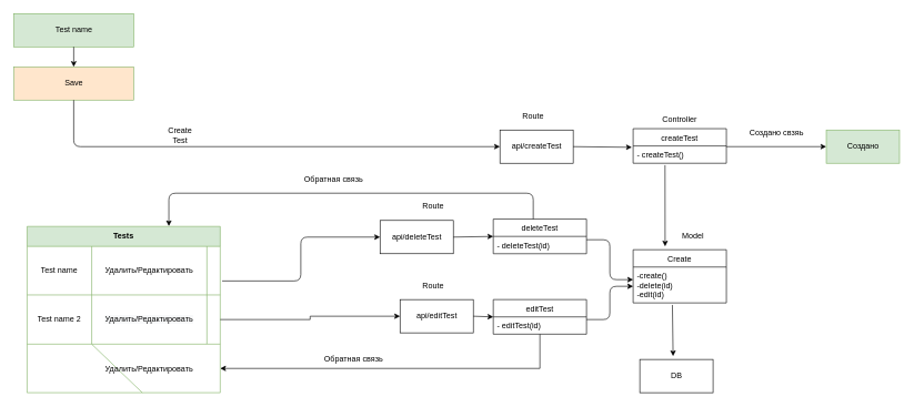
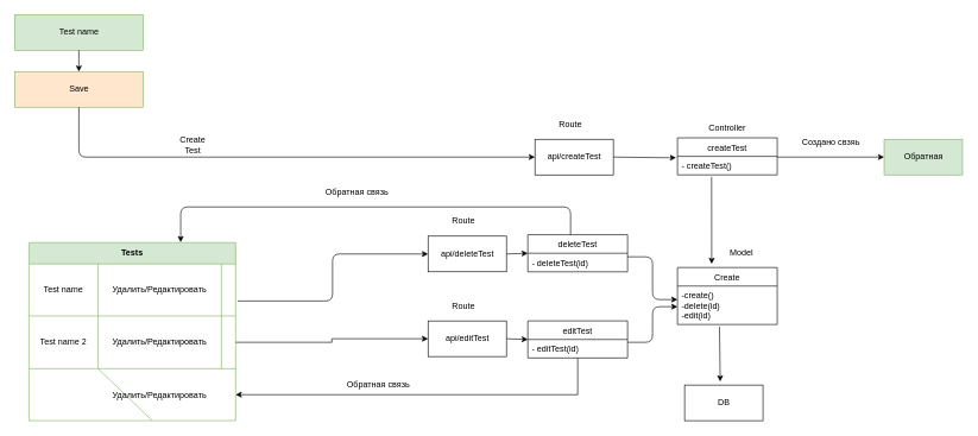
  <mxCell id="0" />
  <mxCell id="1" parent="0" />
  <mxCell id="2" value="Test name" style="html=1;fillColor=#d5e8d4;strokeColor=#82b366;" vertex="1" parent="1"><mxGeometry x="20" y="20" width="180" height="50" as="geometry" /></mxCell>
  <mxCell id="3" value="Save" style="html=1;fillColor=#ffe6cc;strokeColor=#82b366;" vertex="1" parent="1"><mxGeometry x="20" y="100" width="180" height="50" as="geometry" /></mxCell>
  <mxCell id="4" value="" style="endArrow=classic;html=1;exitX=0.5;exitY=1;exitDx=0;exitDy=0;" edge="1" parent="1" source="2" target="3"><mxGeometry width="50" height="50" relative="1" as="geometry"><mxPoint x="320" y="140" as="sourcePoint" /><mxPoint x="370" y="90" as="targetPoint" /></mxGeometry></mxCell>
  <mxCell id="5" value="" style="endArrow=classic;html=1;exitX=0.5;exitY=1;exitDx=0;exitDy=0;entryX=0;entryY=0.5;entryDx=0;entryDy=0;" edge="1" parent="1" source="3" target="7"><mxGeometry width="50" height="50" relative="1" as="geometry"><mxPoint x="320" y="140" as="sourcePoint" /><mxPoint x="280" y="230" as="targetPoint" /><Array as="points"><mxPoint x="110" y="220" /></Array></mxGeometry></mxCell>
  <mxCell id="6" value="Create Test" style="text;html=1;strokeColor=none;fillColor=none;align=center;verticalAlign=middle;whiteSpace=wrap;rounded=0;" vertex="1" parent="1"><mxGeometry x="250" y="193" width="40" height="20" as="geometry" /></mxCell>
  <mxCell id="7" value="api/createTest" style="html=1;" vertex="1" parent="1"><mxGeometry x="750" y="195" width="110" height="50" as="geometry" /></mxCell>
  <mxCell id="8" value="Route" style="text;html=1;strokeColor=none;fillColor=none;align=center;verticalAlign=middle;whiteSpace=wrap;rounded=0;" vertex="1" parent="1"><mxGeometry x="780" y="165" width="40" height="20" as="geometry" /></mxCell>
  <mxCell id="9" value="createTest" style="swimlane;fontStyle=0;childLayout=stackLayout;horizontal=1;startSize=26;fillColor=none;horizontalStack=0;resizeParent=1;resizeParentMax=0;resizeLast=0;collapsible=1;marginBottom=0;" vertex="1" parent="1"><mxGeometry x="950" y="193" width="140" height="52" as="geometry" /></mxCell>
  <mxCell id="10" value="- createTest()" style="text;strokeColor=none;fillColor=none;align=left;verticalAlign=top;spacingLeft=4;spacingRight=4;overflow=hidden;rotatable=0;points=[[0,0.5],[1,0.5]];portConstraint=eastwest;" vertex="1" parent="9"><mxGeometry y="26" width="140" height="26" as="geometry" /></mxCell>
  <mxCell id="11" value="Controller" style="text;html=1;strokeColor=none;fillColor=none;align=center;verticalAlign=middle;whiteSpace=wrap;rounded=0;" vertex="1" parent="1"><mxGeometry x="1000" y="170" width="40" height="20" as="geometry" /></mxCell>
  <mxCell id="12" value="Create" style="swimlane;fontStyle=0;childLayout=stackLayout;horizontal=1;startSize=26;fillColor=none;horizontalStack=0;resizeParent=1;resizeParentMax=0;resizeLast=0;collapsible=1;marginBottom=0;" vertex="1" parent="1"><mxGeometry x="950" y="375" width="140" height="80" as="geometry" /></mxCell>
  <mxCell id="13" value="-create()&#10;-delete(id)&#10;-edit(id)" style="text;strokeColor=none;fillColor=none;align=left;verticalAlign=top;spacingLeft=4;spacingRight=4;overflow=hidden;rotatable=0;points=[[0,0.5],[1,0.5]];portConstraint=eastwest;" vertex="1" parent="12"><mxGeometry y="26" width="140" height="54" as="geometry" /></mxCell>
  <mxCell id="14" value="Model" style="text;html=1;strokeColor=none;fillColor=none;align=center;verticalAlign=middle;whiteSpace=wrap;rounded=0;" vertex="1" parent="1"><mxGeometry x="1020" y="345" width="40" height="20" as="geometry" /></mxCell>
  <mxCell id="15" value="" style="endArrow=classic;html=1;exitX=1;exitY=0.5;exitDx=0;exitDy=0;entryX=-0.014;entryY=0.077;entryDx=0;entryDy=0;entryPerimeter=0;" edge="1" parent="1" target="10"><mxGeometry width="50" height="50" relative="1" as="geometry"><mxPoint x="860" y="220" as="sourcePoint" /><mxPoint x="960" y="265" as="targetPoint" /></mxGeometry></mxCell>
  <mxCell id="16" value="DB" style="html=1;" vertex="1" parent="1"><mxGeometry x="960" y="540" width="110" height="50" as="geometry" /></mxCell>
  <mxCell id="17" value="" style="endArrow=classic;html=1;exitX=0.421;exitY=1.056;exitDx=0;exitDy=0;exitPerimeter=0;" edge="1" parent="1" source="13"><mxGeometry width="50" height="50" relative="1" as="geometry"><mxPoint x="980" y="525" as="sourcePoint" /><mxPoint x="1010" y="535" as="targetPoint" /></mxGeometry></mxCell>
  <mxCell id="18" value="Tests" style="shape=table;html=1;whiteSpace=wrap;startSize=30;container=1;collapsible=0;childLayout=tableLayout;fontStyle=1;align=center;fillColor=#d5e8d4;strokeColor=#82b366;" vertex="1" parent="1"><mxGeometry x="40" y="340" width="290" height="250" as="geometry" /></mxCell>
  <mxCell id="19" value="" style="shape=partialRectangle;html=1;whiteSpace=wrap;collapsible=0;dropTarget=0;pointerEvents=0;fillColor=none;top=0;left=0;bottom=0;right=0;points=[[0,0.5],[1,0.5]];portConstraint=eastwest;" vertex="1" parent="18"><mxGeometry y="30" width="290" height="73" as="geometry" /></mxCell>
  <mxCell id="20" value="Test name" style="shape=partialRectangle;html=1;whiteSpace=wrap;connectable=0;fillColor=none;top=0;left=0;bottom=0;right=0;overflow=hidden;" vertex="1" parent="19"><mxGeometry width="97" height="73" as="geometry" /></mxCell>
  <mxCell id="21" value="Удалить/Редактировать" style="shape=partialRectangle;html=1;whiteSpace=wrap;connectable=0;fillColor=none;top=0;left=0;bottom=0;right=0;overflow=hidden;" vertex="1" parent="19"><mxGeometry x="97" width="173" height="73" as="geometry" /></mxCell>
  <mxCell id="22" value="" style="shape=partialRectangle;html=1;whiteSpace=wrap;connectable=0;fillColor=none;top=0;left=0;bottom=0;right=0;overflow=hidden;" vertex="1" parent="19"><mxGeometry x="270" width="20" height="73" as="geometry" /></mxCell>
  <mxCell id="23" value="" style="shape=partialRectangle;html=1;whiteSpace=wrap;collapsible=0;dropTarget=0;pointerEvents=0;fillColor=none;top=0;left=0;bottom=0;right=0;points=[[0,0.5],[1,0.5]];portConstraint=eastwest;" vertex="1" parent="18"><mxGeometry y="103" width="290" height="74" as="geometry" /></mxCell>
  <mxCell id="24" value="Test name 2" style="shape=partialRectangle;html=1;whiteSpace=wrap;connectable=0;fillColor=none;top=0;left=0;bottom=0;right=0;overflow=hidden;" vertex="1" parent="23"><mxGeometry width="97" height="74" as="geometry" /></mxCell>
  <mxCell id="25" value="&lt;meta charset=&quot;utf-8&quot;&gt;&lt;span style=&quot;color: rgb(0, 0, 0); font-family: helvetica; font-size: 12px; font-style: normal; font-weight: 400; letter-spacing: normal; text-align: center; text-indent: 0px; text-transform: none; word-spacing: 0px; background-color: rgb(248, 249, 250); display: inline; float: none;&quot;&gt;Удалить/Редактировать&lt;/span&gt;" style="shape=partialRectangle;html=1;whiteSpace=wrap;connectable=0;fillColor=none;top=0;left=0;bottom=0;right=0;overflow=hidden;" vertex="1" parent="23"><mxGeometry x="97" width="173" height="74" as="geometry" /></mxCell>
  <mxCell id="26" value="" style="shape=partialRectangle;html=1;whiteSpace=wrap;connectable=0;fillColor=none;top=0;left=0;bottom=0;right=0;overflow=hidden;" vertex="1" parent="23"><mxGeometry x="270" width="20" height="74" as="geometry" /></mxCell>
  <mxCell id="27" value="" style="shape=partialRectangle;html=1;whiteSpace=wrap;collapsible=0;dropTarget=0;pointerEvents=0;fillColor=none;top=0;left=0;bottom=0;right=0;points=[[0,0.5],[1,0.5]];portConstraint=eastwest;" vertex="1" parent="18"><mxGeometry y="177" width="290" height="73" as="geometry" /></mxCell>
  <mxCell id="28" value="&lt;span style=&quot;font-family: &amp;#34;helvetica&amp;#34;&quot;&gt;Удалить/Редактировать&lt;/span&gt;" style="shape=partialRectangle;html=1;whiteSpace=wrap;connectable=0;fillColor=none;top=0;left=0;bottom=0;right=0;overflow=hidden;" vertex="1" parent="27"><mxGeometry x="97" width="173" height="73" as="geometry" /></mxCell>
  <mxCell id="29" value="" style="shape=partialRectangle;html=1;whiteSpace=wrap;connectable=0;fillColor=none;top=0;left=0;bottom=0;right=0;overflow=hidden;" vertex="1" parent="27"><mxGeometry x="270" width="20" height="73" as="geometry" /></mxCell>
- <mxCell id="30" value="api/deleteTest" style="html=1;" vertex="1" parent="1"><mxGeometry x="570" y="331" width="110" height="50" as="geometry" /></mxCell>
+ <mxCell id="30" value="api/deleteTest" style="html=1;" vertex="1" parent="1"><mxGeometry x="600" y="331" width="110" height="50" as="geometry" /></mxCell>
  <mxCell id="31" value="Route" style="text;html=1;strokeColor=none;fillColor=none;align=center;verticalAlign=middle;whiteSpace=wrap;rounded=0;" vertex="1" parent="1"><mxGeometry x="630" y="300" width="40" height="20" as="geometry" /></mxCell>
  <mxCell id="32" value="deleteTest" style="swimlane;fontStyle=0;childLayout=stackLayout;horizontal=1;startSize=26;fillColor=none;horizontalStack=0;resizeParent=1;resizeParentMax=0;resizeLast=0;collapsible=1;marginBottom=0;" vertex="1" parent="1"><mxGeometry x="740" y="329" width="140" height="52" as="geometry" /></mxCell>
  <mxCell id="33" value="- deleteTest(id)" style="text;strokeColor=none;fillColor=none;align=left;verticalAlign=top;spacingLeft=4;spacingRight=4;overflow=hidden;rotatable=0;points=[[0,0.5],[1,0.5]];portConstraint=eastwest;" vertex="1" parent="32"><mxGeometry y="26" width="140" height="26" as="geometry" /></mxCell>
  <mxCell id="34" value="api/editTest" style="html=1;" vertex="1" parent="1"><mxGeometry x="600" y="450" width="110" height="50" as="geometry" /></mxCell>
  <mxCell id="35" style="edgeStyle=orthogonalEdgeStyle;rounded=0;orthogonalLoop=1;jettySize=auto;html=1;" edge="1" parent="1" source="36" target="27"><mxGeometry relative="1" as="geometry" /></mxCell>
  <mxCell id="36" value="editTest" style="swimlane;fontStyle=0;childLayout=stackLayout;horizontal=1;startSize=26;fillColor=none;horizontalStack=0;resizeParent=1;resizeParentMax=0;resizeLast=0;collapsible=1;marginBottom=0;" vertex="1" parent="1"><mxGeometry x="740" y="450" width="140" height="52" as="geometry" /></mxCell>
  <mxCell id="37" value="- editTest(id)" style="text;strokeColor=none;fillColor=none;align=left;verticalAlign=top;spacingLeft=4;spacingRight=4;overflow=hidden;rotatable=0;points=[[0,0.5],[1,0.5]];portConstraint=eastwest;" vertex="1" parent="36"><mxGeometry y="26" width="140" height="26" as="geometry" /></mxCell>
  <mxCell id="38" value="" style="endArrow=classic;html=1;entryX=0;entryY=0.5;entryDx=0;entryDy=0;exitX=1;exitY=0.5;exitDx=0;exitDy=0;" edge="1" parent="1" source="34" target="36"><mxGeometry width="50" height="50" relative="1" as="geometry"><mxPoint x="660" y="490" as="sourcePoint" /><mxPoint x="710" y="440" as="targetPoint" /></mxGeometry></mxCell>
  <mxCell id="39" value="" style="edgeStyle=elbowEdgeStyle;elbow=horizontal;endArrow=classic;html=1;exitX=1.01;exitY=0.712;exitDx=0;exitDy=0;exitPerimeter=0;entryX=0;entryY=0.5;entryDx=0;entryDy=0;" edge="1" parent="1" source="19" target="30"><mxGeometry width="50" height="50" relative="1" as="geometry"><mxPoint x="690" y="420" as="sourcePoint" /><mxPoint x="740" y="370" as="targetPoint" /></mxGeometry></mxCell>
  <mxCell id="40" style="edgeStyle=orthogonalEdgeStyle;rounded=0;orthogonalLoop=1;jettySize=auto;html=1;entryX=0;entryY=0.5;entryDx=0;entryDy=0;" edge="1" parent="1" source="23" target="34"><mxGeometry relative="1" as="geometry" /></mxCell>
  <mxCell id="41" value="" style="endArrow=classic;html=1;exitX=1;exitY=0.5;exitDx=0;exitDy=0;entryX=0;entryY=0.5;entryDx=0;entryDy=0;" edge="1" parent="1" source="30" target="32"><mxGeometry width="50" height="50" relative="1" as="geometry"><mxPoint x="580" y="420" as="sourcePoint" /><mxPoint x="740" y="358" as="targetPoint" /></mxGeometry></mxCell>
  <mxCell id="42" value="Route" style="text;html=1;strokeColor=none;fillColor=none;align=center;verticalAlign=middle;whiteSpace=wrap;rounded=0;" vertex="1" parent="1"><mxGeometry x="630" y="420" width="40" height="20" as="geometry" /></mxCell>
  <mxCell id="43" value="" style="edgeStyle=elbowEdgeStyle;elbow=horizontal;endArrow=classic;html=1;entryX=0;entryY=0.537;entryDx=0;entryDy=0;entryPerimeter=0;" edge="1" parent="1" target="13"><mxGeometry width="50" height="50" relative="1" as="geometry"><mxPoint x="880" y="480" as="sourcePoint" /><mxPoint x="940" y="430" as="targetPoint" /></mxGeometry></mxCell>
  <mxCell id="44" value="" style="edgeStyle=elbowEdgeStyle;elbow=horizontal;endArrow=classic;html=1;entryX=0;entryY=0.352;entryDx=0;entryDy=0;entryPerimeter=0;" edge="1" parent="1" target="13"><mxGeometry width="50" height="50" relative="1" as="geometry"><mxPoint x="880" y="360" as="sourcePoint" /><mxPoint x="930" y="310" as="targetPoint" /></mxGeometry></mxCell>
  <mxCell id="45" value="" style="endArrow=classic;html=1;exitX=0.342;exitY=1.109;exitDx=0;exitDy=0;exitPerimeter=0;" edge="1" parent="1" source="10"><mxGeometry width="50" height="50" relative="1" as="geometry"><mxPoint x="960" y="330" as="sourcePoint" /><mxPoint x="998" y="370" as="targetPoint" /></mxGeometry></mxCell>
  <mxCell id="46" value="" style="endArrow=classic;html=1;entryX=0;entryY=0.5;entryDx=0;entryDy=0;" edge="1" parent="1" target="47"><mxGeometry width="50" height="50" relative="1" as="geometry"><mxPoint x="1090" y="220" as="sourcePoint" /><mxPoint x="1160" y="220" as="targetPoint" /></mxGeometry></mxCell>
- <mxCell id="47" value="Создано" style="html=1;fillColor=#d5e8d4;strokeColor=#82b366;" vertex="1" parent="1"><mxGeometry x="1240" y="195" width="110" height="50" as="geometry" /></mxCell>
+ <mxCell id="47" value="Обратная" style="html=1;fillColor=#d5e8d4;strokeColor=#82b366;" vertex="1" parent="1"><mxGeometry x="1240" y="195" width="110" height="50" as="geometry" /></mxCell>
  <mxCell id="48" value="" style="edgeStyle=elbowEdgeStyle;elbow=vertical;endArrow=classic;html=1;entryX=0.734;entryY=-0.002;entryDx=0;entryDy=0;entryPerimeter=0;" edge="1" parent="1" target="18"><mxGeometry width="50" height="50" relative="1" as="geometry"><mxPoint x="800" y="329" as="sourcePoint" /><mxPoint x="250" y="279" as="targetPoint" /><Array as="points"><mxPoint x="530" y="290" /></Array></mxGeometry></mxCell>
  <mxCell id="49" value="Создано свзяь" style="text;html=1;align=center;verticalAlign=middle;resizable=0;points=[];autosize=1;" vertex="1" parent="1"><mxGeometry x="1110" y="190" width="110" height="20" as="geometry" /></mxCell>
  <mxCell id="50" value="Обратная связь" style="text;html=1;align=center;verticalAlign=middle;resizable=0;points=[];autosize=1;" vertex="1" parent="1"><mxGeometry x="445" y="260" width="110" height="20" as="geometry" /></mxCell>
  <mxCell id="51" value="Обратная связь" style="text;html=1;align=center;verticalAlign=middle;resizable=0;points=[];autosize=1;" vertex="1" parent="1"><mxGeometry x="475" y="530" width="110" height="20" as="geometry" /></mxCell>
